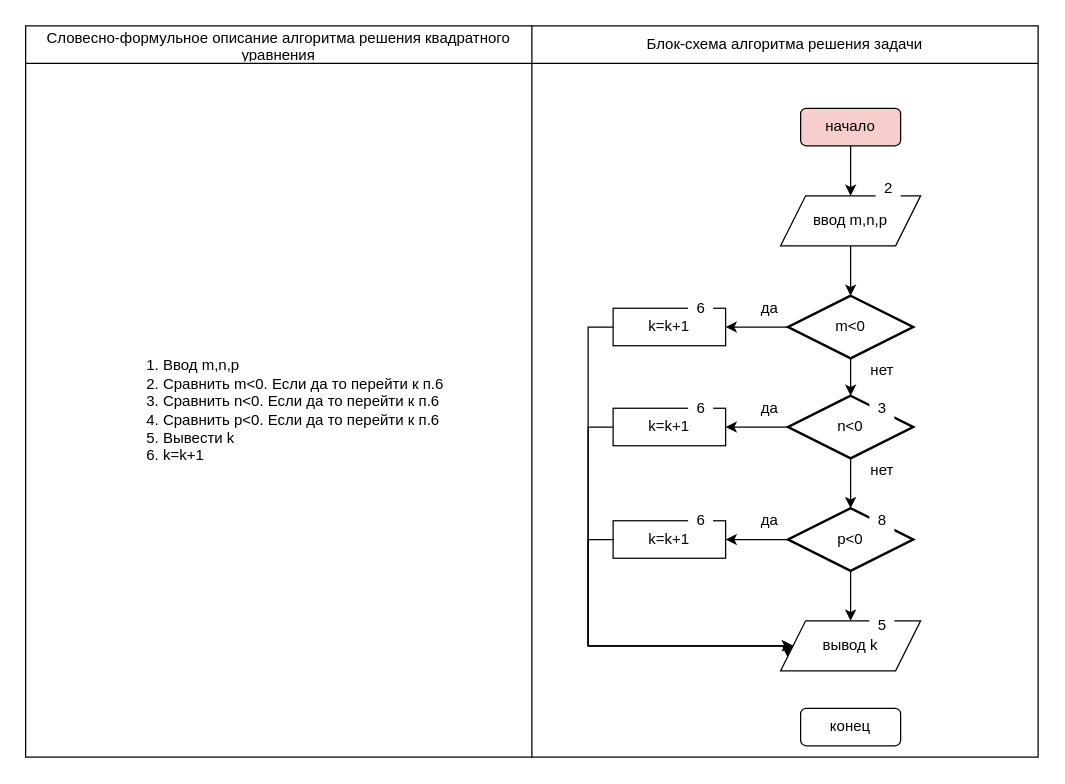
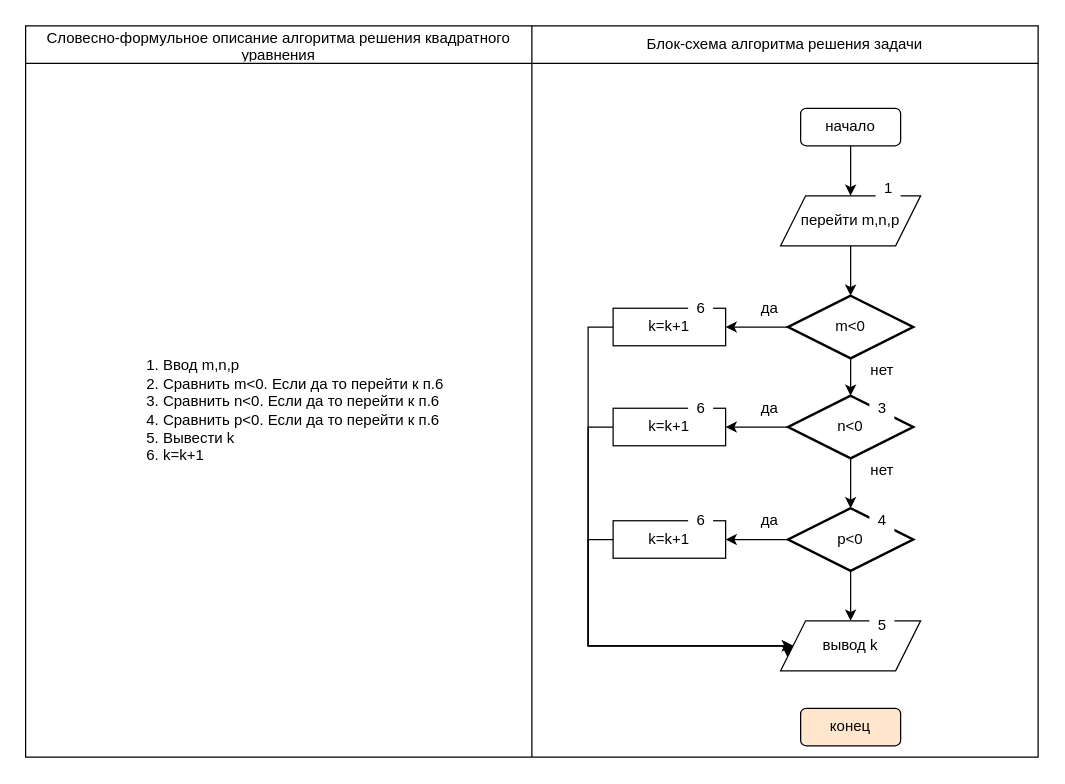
  <mxCell id="0" />
  <mxCell id="1" parent="0" />
  <mxCell id="2" value="" style="shape=table;startSize=0;container=1;collapsible=0;childLayout=tableLayout;" vertex="1" parent="1"><mxGeometry x="20" y="20" width="810" height="585" as="geometry" /></mxCell>
  <mxCell id="3" value="" style="shape=partialRectangle;collapsible=0;dropTarget=0;pointerEvents=0;fillColor=none;top=0;left=0;bottom=0;right=0;points=[[0,0.5],[1,0.5]];portConstraint=eastwest;" vertex="1" parent="2"><mxGeometry width="810" height="30" as="geometry" /></mxCell>
  <mxCell id="4" value="Словесно-формульное описание алгоритма решения квадратного уравнения" style="shape=partialRectangle;html=1;whiteSpace=wrap;connectable=0;overflow=hidden;fillColor=none;top=0;left=0;bottom=0;right=0;pointerEvents=1;" vertex="1" parent="3"><mxGeometry width="405" height="30" as="geometry"><mxRectangle width="405" height="30" as="alternateBounds" /></mxGeometry></mxCell>
  <mxCell id="5" value="Блок-схема алгоритма решения задачи" style="shape=partialRectangle;html=1;whiteSpace=wrap;connectable=0;overflow=hidden;fillColor=none;top=0;left=0;bottom=0;right=0;pointerEvents=1;" vertex="1" parent="3"><mxGeometry x="405" width="405" height="30" as="geometry"><mxRectangle width="405" height="30" as="alternateBounds" /></mxGeometry></mxCell>
  <mxCell id="6" value="" style="shape=partialRectangle;collapsible=0;dropTarget=0;pointerEvents=0;fillColor=none;top=0;left=0;bottom=0;right=0;points=[[0,0.5],[1,0.5]];portConstraint=eastwest;" vertex="1" parent="2"><mxGeometry y="30" width="810" height="555" as="geometry" /></mxCell>
  <mxCell id="7" value="&lt;div align=&quot;left&quot;&gt;&lt;ol&gt;&lt;li&gt;Ввод m,n,p&lt;/li&gt;&lt;li&gt;Сравнить m&amp;lt;0. Если да то перейти к п.6&lt;/li&gt;&lt;li&gt;Сравнить n&amp;lt;0. Если да то перейти к п.6&lt;/li&gt;&lt;li&gt;Сравнить p&amp;lt;0. Если да то перейти к п.6&lt;/li&gt;&lt;li&gt;Вывести k&lt;/li&gt;&lt;li&gt;k=k+1&lt;/li&gt;&lt;/ol&gt;&lt;/div&gt;" style="shape=partialRectangle;html=1;whiteSpace=wrap;connectable=0;overflow=hidden;fillColor=none;top=0;left=0;bottom=0;right=0;pointerEvents=1;" vertex="1" parent="6"><mxGeometry width="405" height="555" as="geometry"><mxRectangle width="405" height="555" as="alternateBounds" /></mxGeometry></mxCell>
  <mxCell id="8" value="" style="shape=partialRectangle;html=1;whiteSpace=wrap;connectable=0;overflow=hidden;fillColor=none;top=0;left=0;bottom=0;right=0;pointerEvents=1;" vertex="1" parent="6"><mxGeometry x="405" width="405" height="555" as="geometry"><mxRectangle width="405" height="555" as="alternateBounds" /></mxGeometry></mxCell>
  <mxCell id="9" style="edgeStyle=orthogonalEdgeStyle;rounded=0;orthogonalLoop=1;jettySize=auto;html=1;exitX=0.5;exitY=1;exitDx=0;exitDy=0;" edge="1" parent="1" source="10"><mxGeometry relative="1" as="geometry"><mxPoint x="680" y="156" as="targetPoint" /></mxGeometry></mxCell>
- <mxCell id="10" value="начало" style="rounded=1;whiteSpace=wrap;html=1;fillColor=#f8cecc;" vertex="1" parent="1"><mxGeometry x="640" y="86" width="80" height="30" as="geometry" /></mxCell>
+ <mxCell id="10" value="начало" style="rounded=1;whiteSpace=wrap;html=1;" vertex="1" parent="1"><mxGeometry x="640" y="86" width="80" height="30" as="geometry" /></mxCell>
  <mxCell id="11" style="edgeStyle=orthogonalEdgeStyle;rounded=0;orthogonalLoop=1;jettySize=auto;html=1;exitX=0.5;exitY=1;exitDx=0;exitDy=0;" edge="1" parent="1" source="12"><mxGeometry relative="1" as="geometry"><mxPoint x="680" y="236" as="targetPoint" /></mxGeometry></mxCell>
- <mxCell id="12" value="ввод m,n,p" style="shape=parallelogram;perimeter=parallelogramPerimeter;whiteSpace=wrap;html=1;fixedSize=1;" vertex="1" parent="1"><mxGeometry x="624" y="156" width="112" height="40" as="geometry" /></mxCell>
+ <mxCell id="12" value="перейти m,n,p" style="shape=parallelogram;perimeter=parallelogramPerimeter;whiteSpace=wrap;html=1;fixedSize=1;" vertex="1" parent="1"><mxGeometry x="624" y="156" width="112" height="40" as="geometry" /></mxCell>
  <mxCell id="13" style="edgeStyle=orthogonalEdgeStyle;rounded=0;orthogonalLoop=1;jettySize=auto;html=1;exitX=0.5;exitY=1;exitDx=0;exitDy=0;exitPerimeter=0;" edge="1" parent="1" source="15"><mxGeometry relative="1" as="geometry"><mxPoint x="680" y="316" as="targetPoint" /><Array as="points"><mxPoint x="680" y="316" /></Array></mxGeometry></mxCell>
  <mxCell id="14" style="edgeStyle=orthogonalEdgeStyle;rounded=0;orthogonalLoop=1;jettySize=auto;html=1;exitX=0;exitY=0.5;exitDx=0;exitDy=0;exitPerimeter=0;entryX=1;entryY=0.5;entryDx=0;entryDy=0;" edge="1" parent="1" source="15" target="28"><mxGeometry relative="1" as="geometry"><mxPoint x="590" y="261" as="targetPoint" /></mxGeometry></mxCell>
  <mxCell id="15" value="m&amp;lt;0" style="strokeWidth=2;html=1;shape=mxgraph.flowchart.decision;whiteSpace=wrap;fontFamily=Helvetica;" vertex="1" parent="1"><mxGeometry x="630" y="236" width="100" height="50" as="geometry" /></mxCell>
  <mxCell id="16" style="edgeStyle=orthogonalEdgeStyle;rounded=0;orthogonalLoop=1;jettySize=auto;html=1;exitX=0.5;exitY=1;exitDx=0;exitDy=0;exitPerimeter=0;" edge="1" parent="1" source="18"><mxGeometry relative="1" as="geometry"><mxPoint x="680" y="406" as="targetPoint" /></mxGeometry></mxCell>
  <mxCell id="17" style="edgeStyle=orthogonalEdgeStyle;rounded=0;orthogonalLoop=1;jettySize=auto;html=1;exitX=0;exitY=0.5;exitDx=0;exitDy=0;exitPerimeter=0;entryX=1;entryY=0.5;entryDx=0;entryDy=0;" edge="1" parent="1" source="18" target="30"><mxGeometry relative="1" as="geometry"><mxPoint x="590" y="341" as="targetPoint" /></mxGeometry></mxCell>
  <mxCell id="18" value="n&amp;lt;0" style="strokeWidth=2;html=1;shape=mxgraph.flowchart.decision;whiteSpace=wrap;fontFamily=Helvetica;" vertex="1" parent="1"><mxGeometry x="630" y="316" width="100" height="50" as="geometry" /></mxCell>
  <mxCell id="19" style="edgeStyle=orthogonalEdgeStyle;rounded=0;orthogonalLoop=1;jettySize=auto;html=1;exitX=0;exitY=0.5;exitDx=0;exitDy=0;exitPerimeter=0;" edge="1" parent="1" source="21"><mxGeometry relative="1" as="geometry"><mxPoint x="580" y="431" as="targetPoint" /></mxGeometry></mxCell>
  <mxCell id="20" style="edgeStyle=orthogonalEdgeStyle;rounded=0;orthogonalLoop=1;jettySize=auto;html=1;exitX=0.5;exitY=1;exitDx=0;exitDy=0;exitPerimeter=0;" edge="1" parent="1" source="21"><mxGeometry relative="1" as="geometry"><mxPoint x="680" y="496" as="targetPoint" /></mxGeometry></mxCell>
  <mxCell id="21" value="p&amp;lt;0" style="strokeWidth=2;html=1;shape=mxgraph.flowchart.decision;whiteSpace=wrap;fontFamily=Helvetica;" vertex="1" parent="1"><mxGeometry x="630" y="406" width="100" height="50" as="geometry" /></mxCell>
  <mxCell id="22" value="нет" style="text;html=1;align=center;verticalAlign=middle;resizable=0;points=[];autosize=1;strokeColor=none;fillColor=none;" vertex="1" parent="1"><mxGeometry x="690" y="286" width="30" height="20" as="geometry" /></mxCell>
  <mxCell id="23" value="нет" style="text;html=1;align=center;verticalAlign=middle;resizable=0;points=[];autosize=1;strokeColor=none;fillColor=none;" vertex="1" parent="1"><mxGeometry x="690" y="366" width="30" height="20" as="geometry" /></mxCell>
  <mxCell id="24" value="да" style="text;html=1;align=center;verticalAlign=middle;resizable=0;points=[];autosize=1;strokeColor=none;fillColor=none;" vertex="1" parent="1"><mxGeometry x="600" y="236" width="30" height="20" as="geometry" /></mxCell>
  <mxCell id="25" value="да" style="text;html=1;align=center;verticalAlign=middle;resizable=0;points=[];autosize=1;strokeColor=none;fillColor=none;" vertex="1" parent="1"><mxGeometry x="600" y="316" width="30" height="20" as="geometry" /></mxCell>
  <mxCell id="26" value="да" style="text;html=1;align=center;verticalAlign=middle;resizable=0;points=[];autosize=1;strokeColor=none;fillColor=none;" vertex="1" parent="1"><mxGeometry x="600" y="406" width="30" height="20" as="geometry" /></mxCell>
  <mxCell id="27" style="edgeStyle=orthogonalEdgeStyle;rounded=0;orthogonalLoop=1;jettySize=auto;html=1;exitX=0;exitY=0.5;exitDx=0;exitDy=0;entryX=0;entryY=0.5;entryDx=0;entryDy=0;" edge="1" parent="1" source="28" target="34"><mxGeometry relative="1" as="geometry"><Array as="points"><mxPoint x="470" y="261" /><mxPoint x="470" y="516" /></Array></mxGeometry></mxCell>
  <mxCell id="28" value="k=k+1" style="rounded=0;whiteSpace=wrap;html=1;" vertex="1" parent="1"><mxGeometry x="490" y="246" width="90" height="30" as="geometry" /></mxCell>
  <mxCell id="29" style="edgeStyle=orthogonalEdgeStyle;rounded=0;orthogonalLoop=1;jettySize=auto;html=1;exitX=0;exitY=0.5;exitDx=0;exitDy=0;entryX=0;entryY=0.75;entryDx=0;entryDy=0;" edge="1" parent="1" source="30" target="34"><mxGeometry relative="1" as="geometry"><Array as="points"><mxPoint x="470" y="341" /><mxPoint x="470" y="516" /><mxPoint x="630" y="516" /></Array></mxGeometry></mxCell>
  <mxCell id="30" value="k=k+1" style="rounded=0;whiteSpace=wrap;html=1;" vertex="1" parent="1"><mxGeometry x="490" y="326" width="90" height="30" as="geometry" /></mxCell>
  <mxCell id="31" style="edgeStyle=orthogonalEdgeStyle;rounded=0;orthogonalLoop=1;jettySize=auto;html=1;exitX=0;exitY=0.5;exitDx=0;exitDy=0;entryX=0;entryY=0.5;entryDx=0;entryDy=0;" edge="1" parent="1" source="32" target="34"><mxGeometry relative="1" as="geometry"><Array as="points"><mxPoint x="470" y="431" /><mxPoint x="470" y="516" /></Array></mxGeometry></mxCell>
  <mxCell id="32" value="k=k+1" style="rounded=0;whiteSpace=wrap;html=1;" vertex="1" parent="1"><mxGeometry x="490" y="416" width="90" height="30" as="geometry" /></mxCell>
- <mxCell id="33" value="конец" style="rounded=1;whiteSpace=wrap;html=1;" vertex="1" parent="1"><mxGeometry x="640" y="566" width="80" height="30" as="geometry" /></mxCell>
+ <mxCell id="33" value="конец" style="rounded=1;whiteSpace=wrap;html=1;fillColor=#ffe6cc;" vertex="1" parent="1"><mxGeometry x="640" y="566" width="80" height="30" as="geometry" /></mxCell>
  <mxCell id="34" value="вывод k" style="shape=parallelogram;perimeter=parallelogramPerimeter;whiteSpace=wrap;html=1;fixedSize=1;" vertex="1" parent="1"><mxGeometry x="624" y="496" width="112" height="40" as="geometry" /></mxCell>
- <mxCell id="35" value="2" style="text;html=1;align=center;verticalAlign=middle;resizable=0;points=[];autosize=1;strokeColor=none;fillColor=#FFFFFF;" vertex="1" parent="1"><mxGeometry x="700" y="140" width="20" height="20" as="geometry" /></mxCell>
+ <mxCell id="35" value="1" style="text;html=1;align=center;verticalAlign=middle;resizable=0;points=[];autosize=1;strokeColor=none;fillColor=#FFFFFF;" vertex="1" parent="1"><mxGeometry x="700" y="140" width="20" height="20" as="geometry" /></mxCell>
  <mxCell id="36" value="3" style="text;html=1;align=center;verticalAlign=middle;resizable=0;points=[];autosize=1;strokeColor=none;fillColor=#FFFFFF;" vertex="1" parent="1"><mxGeometry x="695" y="316" width="20" height="20" as="geometry" /></mxCell>
- <mxCell id="37" value="8" style="text;html=1;align=center;verticalAlign=middle;resizable=0;points=[];autosize=1;strokeColor=none;fillColor=#FFFFFF;" vertex="1" parent="1"><mxGeometry x="695" y="406" width="20" height="20" as="geometry" /></mxCell>
+ <mxCell id="37" value="4" style="text;html=1;align=center;verticalAlign=middle;resizable=0;points=[];autosize=1;strokeColor=none;fillColor=#FFFFFF;" vertex="1" parent="1"><mxGeometry x="695" y="406" width="20" height="20" as="geometry" /></mxCell>
  <mxCell id="38" value="6" style="text;html=1;align=center;verticalAlign=middle;resizable=0;points=[];autosize=1;strokeColor=none;fillColor=#FFFFFF;" vertex="1" parent="1"><mxGeometry x="550" y="236" width="20" height="20" as="geometry" /></mxCell>
  <mxCell id="39" value="6" style="text;html=1;align=center;verticalAlign=middle;resizable=0;points=[];autosize=1;strokeColor=none;fillColor=#FFFFFF;" vertex="1" parent="1"><mxGeometry x="550" y="316" width="20" height="20" as="geometry" /></mxCell>
  <mxCell id="40" value="6" style="text;html=1;align=center;verticalAlign=middle;resizable=0;points=[];autosize=1;strokeColor=none;fillColor=#FFFFFF;" vertex="1" parent="1"><mxGeometry x="550" y="406" width="20" height="20" as="geometry" /></mxCell>
  <mxCell id="41" value="5" style="text;html=1;align=center;verticalAlign=middle;resizable=0;points=[];autosize=1;strokeColor=none;fillColor=#FFFFFF;" vertex="1" parent="1"><mxGeometry x="695" y="490" width="20" height="20" as="geometry" /></mxCell>
